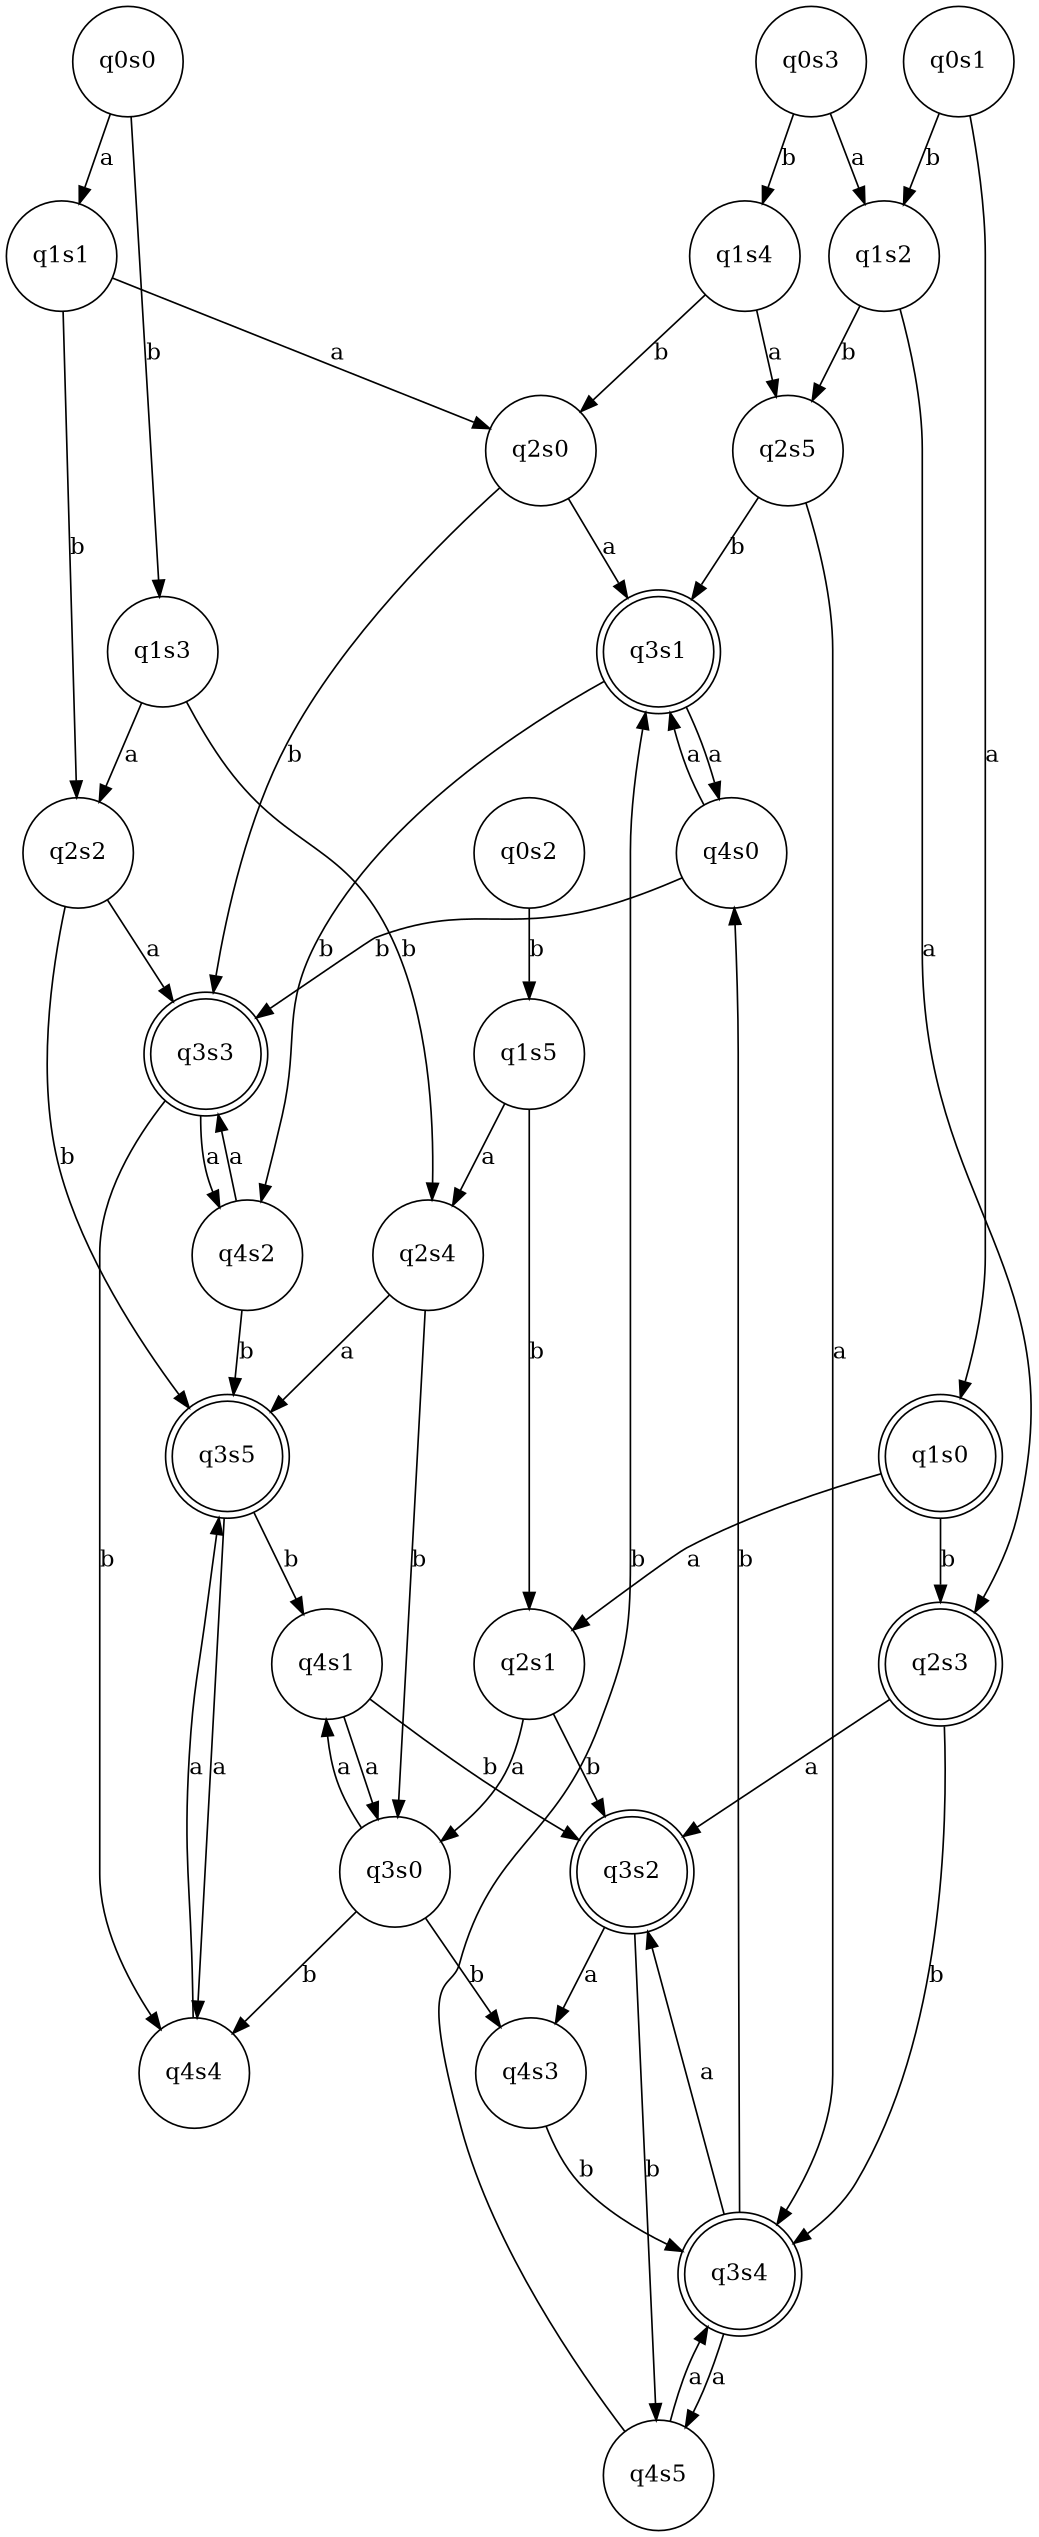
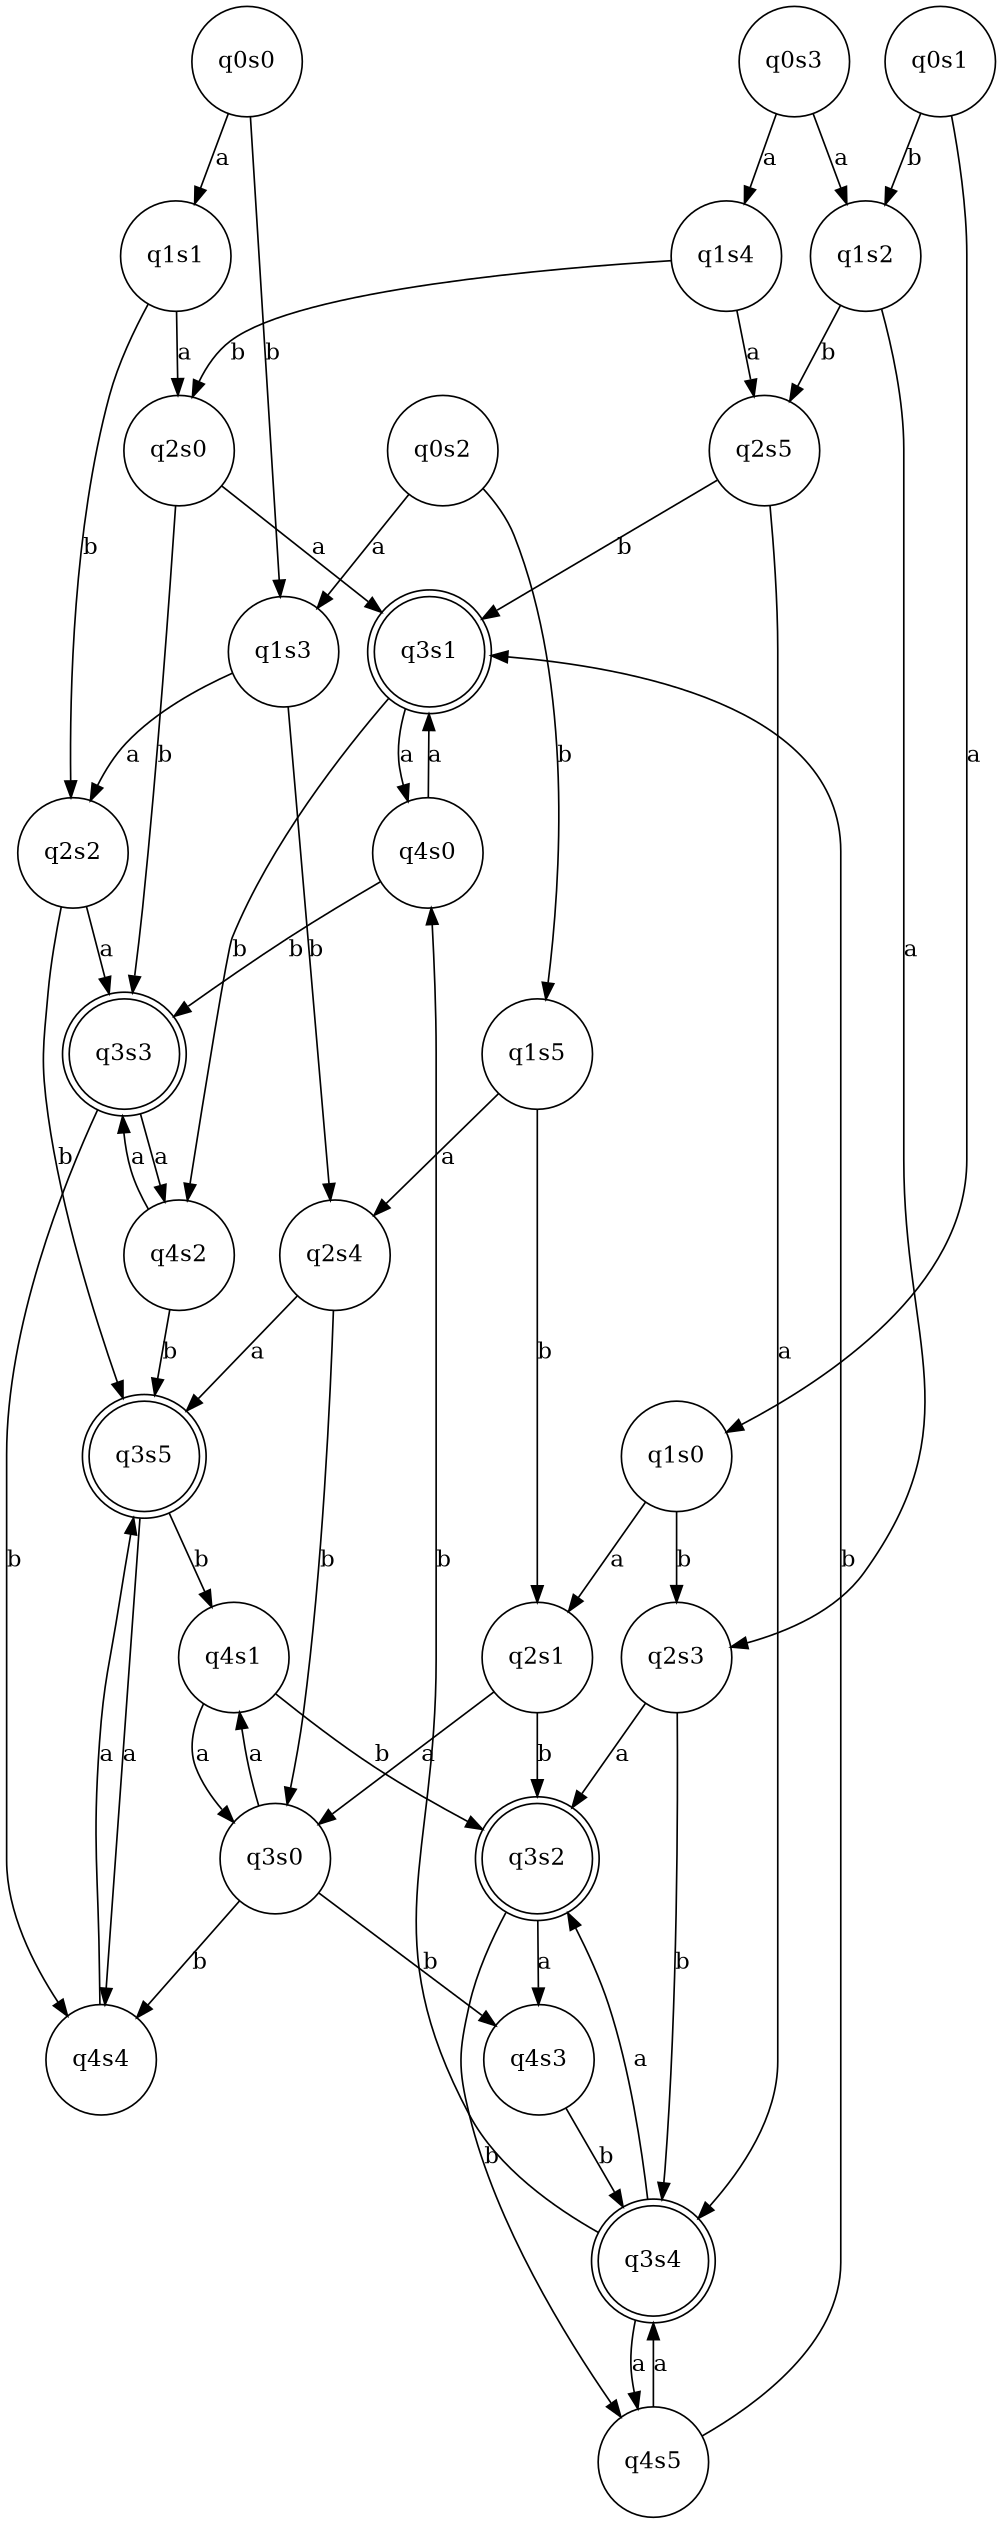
  digraph {
    rankdir=TB
    node [shape=circle]
    q3s1 [shape=doublecircle]
    q4s0
    q4s2
    q3s3 [shape=doublecircle]
    q3s5 [shape=doublecircle]
    q3s2 [shape=doublecircle]
    q4s3
    q4s5
    q3s4 [shape=doublecircle]
    q4s4
    q4s1
    q3s0
    q0s0
    q1s1
    q1s3
    q2s0
    q2s2
    q2s4
    q0s1
-   q1s0 [shape=doublecircle]
+   q1s0
    q1s2
    q2s1
-   q2s3 [shape=doublecircle]
+   q2s3
    q2s5
    q0s2
    q1s5
    q0s3
    q1s4
    q3s1 -> q4s0 [label=a]
    q3s1 -> q4s2 [label=b]
    q4s0 -> q3s1 [label=a]
    q4s0 -> q3s3 [label=b]
    q4s2 -> q3s3 [label=a]
    q4s2 -> q3s5 [label=b]
    q3s3 -> q4s2 [label=a]
    q3s3 -> q4s4 [label=b]
    q3s5 -> q4s4 [label=a]
    q3s5 -> q4s1 [label=b]
    q3s2 -> q4s3 [label=a]
    q3s2 -> q4s5 [label=b]
    q4s3 -> q3s4 [label=b]
    q4s5 -> q3s1 [label=b]
    q4s5 -> q3s4 [label=a]
    q3s4 -> q4s0 [label=b]
    q3s4 -> q3s2 [label=a]
    q3s4 -> q4s5 [label=a]
    q4s4 -> q3s5 [label=a]
    q4s1 -> q3s2 [label=b]
    q4s1 -> q3s0 [label=a]
    q3s0 -> q4s3 [label=b]
    q3s0 -> q4s4 [label=b]
    q3s0 -> q4s1 [label=a]
    q0s0 -> q1s1 [label=a]
    q0s0 -> q1s3 [label=b]
    q1s1 -> q2s0 [label=a]
    q1s1 -> q2s2 [label=b]
    q1s3 -> q2s2 [label=a]
    q1s3 -> q2s4 [label=b]
    q2s0 -> q3s1 [label=a]
    q2s0 -> q3s3 [label=b]
    q2s2 -> q3s3 [label=a]
    q2s2 -> q3s5 [label=b]
    q2s4 -> q3s5 [label=a]
    q2s4 -> q3s0 [label=b]
    q0s1 -> q1s0 [label=a]
    q0s1 -> q1s2 [label=b]
    q1s0 -> q2s1 [label=a]
    q1s0 -> q2s3 [label=b]
    q1s2 -> q2s3 [label=a]
    q1s2 -> q2s5 [label=b]
    q2s1 -> q3s2 [label=b]
    q2s1 -> q3s0 [label=a]
    q2s3 -> q3s2 [label=a]
    q2s3 -> q3s4 [label=b]
    q2s5 -> q3s1 [label=b]
    q2s5 -> q3s4 [label=a]
+   q0s2 -> q1s3 [label=a]
    q0s2 -> q1s5 [label=b]
    q1s5 -> q2s4 [label=a]
    q1s5 -> q2s1 [label=b]
    q0s3 -> q1s2 [label=a]
-   q0s3 -> q1s4 [label=b]
+   q0s3 -> q1s4 [label=a]
    q1s4 -> q2s0 [label=b]
    q1s4 -> q2s5 [label=a]
  }
